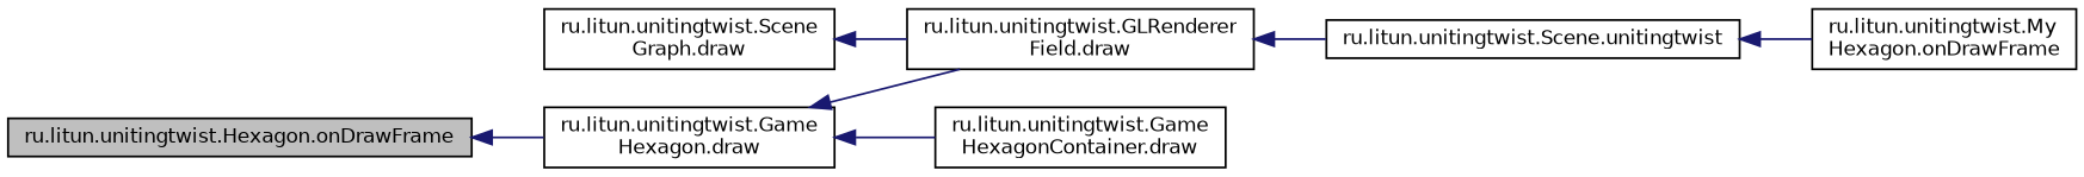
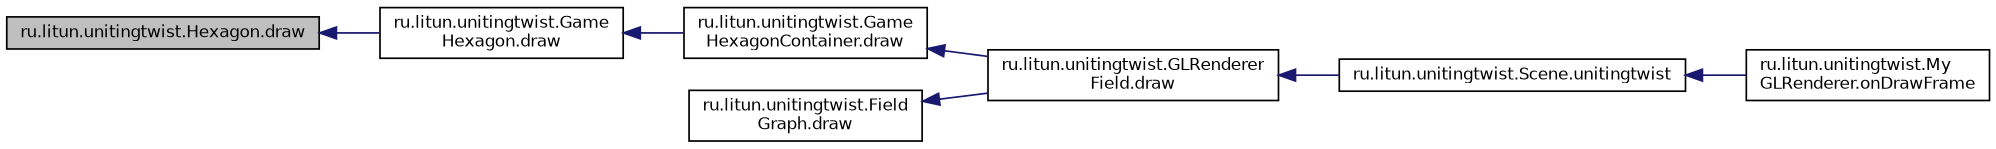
  digraph {
    rankdir=LR
    node [color=black fillcolor=white fontname=Helvetica fontsize=10 shape=record style=filled]
    edge [color=midnightblue dir=back fontname=Helvetica fontsize=10 labelfontname=Helvetica labelfontsize=10 style=solid]
-   n1 [fillcolor=grey75 fontcolor=black height=0.2 label="ru.litun.unitingtwist.Hexagon.onDrawFrame" width=0.4]
+   n1 [fillcolor=grey75 fontcolor=black height=0.2 label="ru.litun.unitingtwist.Hexagon.draw" width=0.4]
    n2 [height=0.2 label="ru.litun.unitingtwist.Game\lHexagon.draw" width=0.4]
    n3 [height=0.2 label="ru.litun.unitingtwist.GLRenderer\lField.draw" width=0.4]
    n4 [height=0.2 label="ru.litun.unitingtwist.Game\lHexagonContainer.draw" width=0.4]
    n5 [height=0.2 label="ru.litun.unitingtwist.Scene.unitingtwist" width=0.4]
-   n6 [height=0.2 label="ru.litun.unitingtwist.My\lHexagon.onDrawFrame" width=0.4]
-   n7 [height=0.2 label="ru.litun.unitingtwist.Scene\lGraph.draw" width=0.4]
+   n6 [height=0.2 label="ru.litun.unitingtwist.My\lGLRenderer.onDrawFrame" width=0.4]
+   n7 [height=0.2 label="ru.litun.unitingtwist.Field\lGraph.draw" width=0.4]
    n1 -> n2
-   n2 -> n3
+   n4 -> n3
    n2 -> n4
    n3 -> n5
    n5 -> n6
    n7 -> n3
  }
